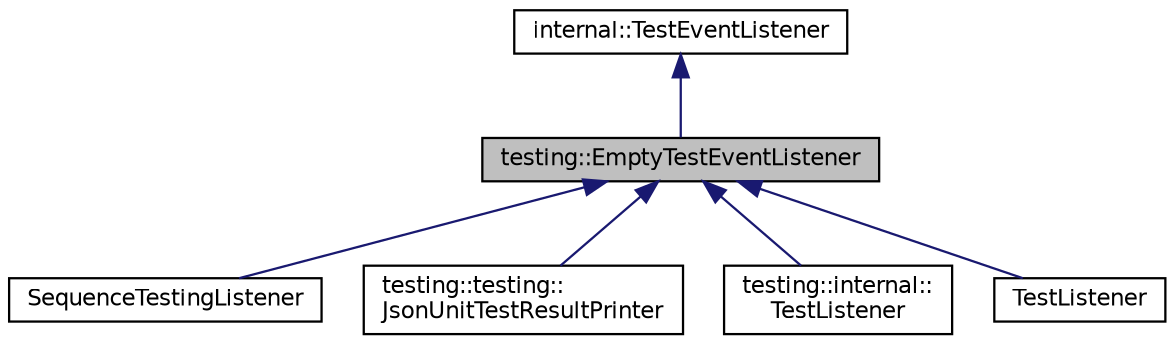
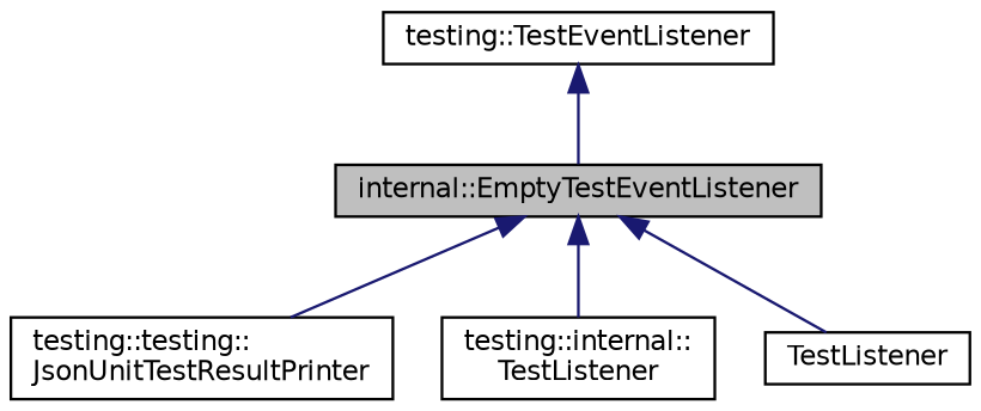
  digraph {
    rankdir=TB
    node [color=black fillcolor=white fontname=Helvetica fontsize=10 shape=record style=filled]
    edge [color=midnightblue dir=back fontname=Helvetica fontsize=10 labelfontname=Helvetica labelfontsize=10 style=solid]
-   n1 [fillcolor=grey75 fontcolor=black height=0.2 label="testing::EmptyTestEventListener" width=0.4]
-   n2 [height=0.2 label=SequenceTestingListener width=0.4]
+   n1 [fillcolor=grey75 fontcolor=black height=0.2 label="internal::EmptyTestEventListener" width=0.4]
    n3 [height=0.2 label="testing::testing::\lJsonUnitTestResultPrinter" width=0.4]
    n4 [height=0.2 label="testing::internal::\lTestListener" width=0.4]
    n5 [height=0.2 label=TestListener width=0.4]
-   n6 [height=0.2 label="internal::TestEventListener" width=0.4]
-   n1 -> n2
+   n6 [height=0.2 label="testing::TestEventListener" width=0.4]
    n1 -> n3
    n1 -> n4
    n1 -> n5
    n6 -> n1
  }
